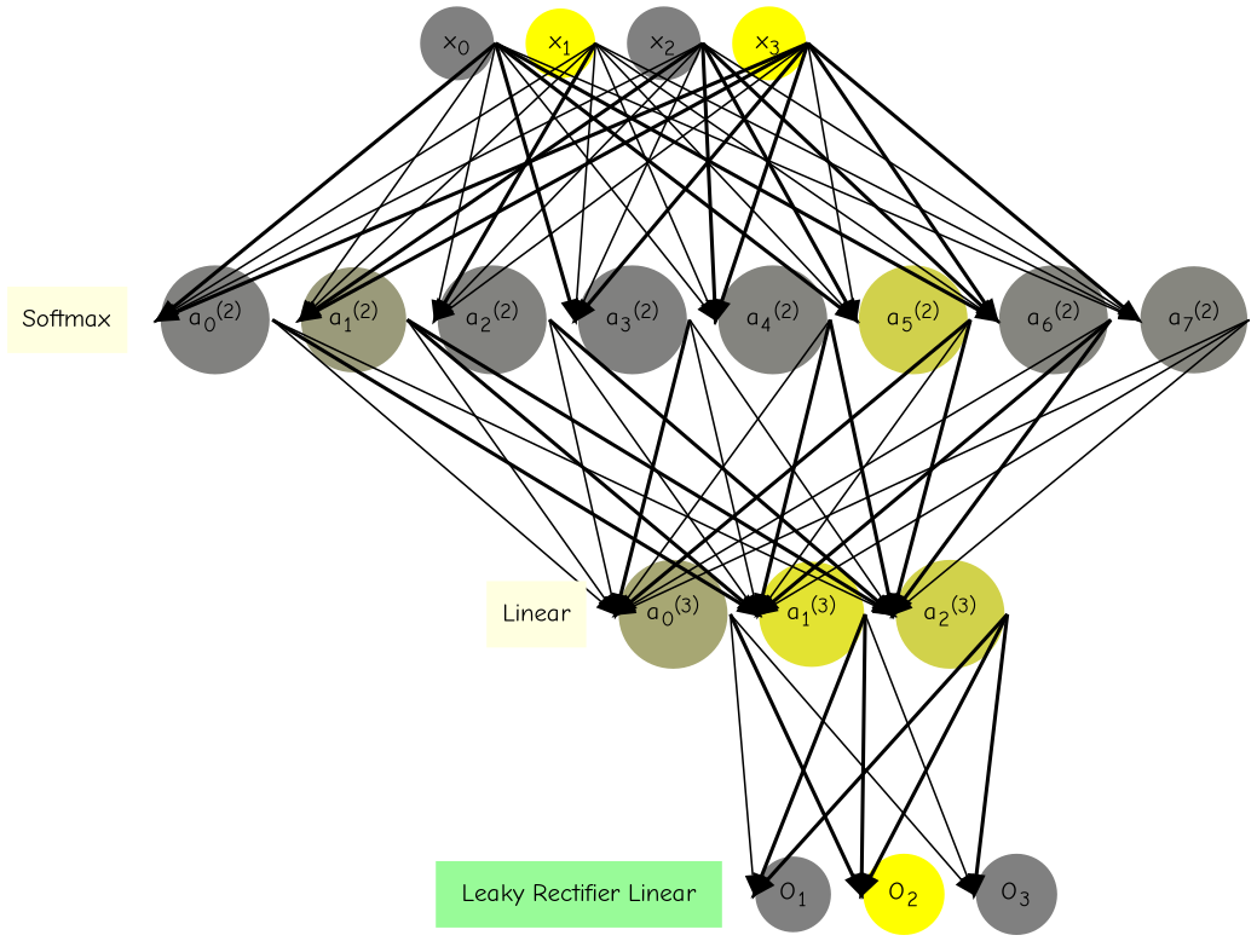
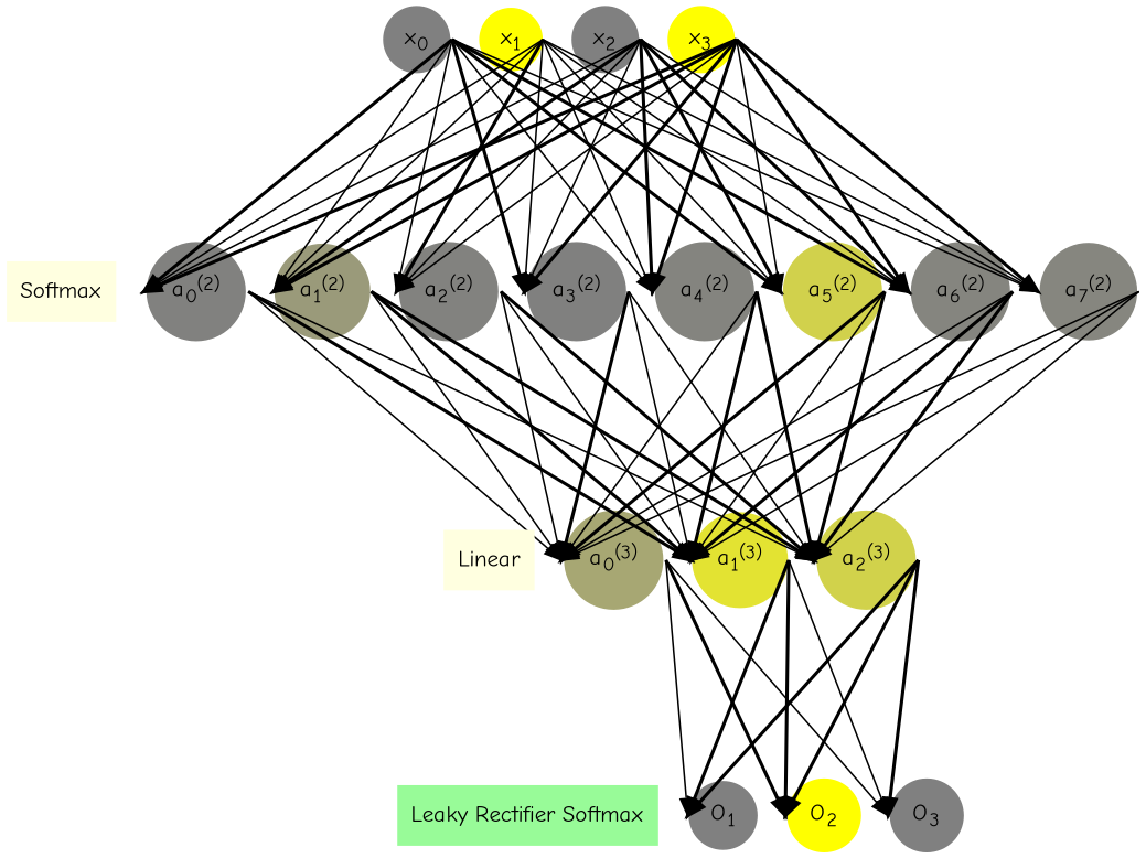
  digraph {
    rankdir=TB
    ranksep=1.4
    splines=false
    fontname="Comic Neue"
    node [color="0.1667, 0.0, 0.5" fillcolor="0.1667, 0.0, 0.5" shape=circle style=filled fontname="Comic Neue"]
    edge [headport=w style=solid tailport=e fontname="Comic Neue"]
    n1 [label=<x<sub>0</sub>>]
    n2 [color="0.1667, 1.0, 1.0" fillcolor="0.1667, 1.0, 1.0" label=<x<sub>1</sub>>]
    n3 [label=<x<sub>2</sub>>]
    n4 [color="0.1667, 1.0, 1.0" fillcolor="0.1667, 1.0, 1.0" label=<x<sub>3</sub>>]
    n5 [color="0.1667, 0.011234, 0.505617" fillcolor="0.1667, 0.011234, 0.505617" label=<a<sub>0</sub><sup>(2)</sup>>]
    n6 [color="0.1667, 0.205251, 0.602625" fillcolor="0.1667, 0.205251, 0.602625" label=<a<sub>1</sub><sup>(2)</sup>>]
    n7 [color="0.1667, 0.023244, 0.511622" fillcolor="0.1667, 0.023244, 0.511622" label=<a<sub>2</sub><sup>(2)</sup>>]
    n8 [color="0.1667, 0.000644, 0.500322" fillcolor="0.1667, 0.000644, 0.500322" label=<a<sub>3</sub><sup>(2)</sup>>]
    n9 [color="0.1667, 0.032488, 0.516244" fillcolor="0.1667, 0.032488, 0.516244" label=<a<sub>4</sub><sup>(2)</sup>>]
    n10 [color="0.1667, 0.633151, 0.816575" fillcolor="0.1667, 0.633151, 0.816575" label=<a<sub>5</sub><sup>(2)</sup>>]
    n11 [color="0.1667, 0.042284, 0.521142" fillcolor="0.1667, 0.042284, 0.521142" label=<a<sub>6</sub><sup>(2)</sup>>]
    n12 [color="0.1667, 0.051705, 0.525853" fillcolor="0.1667, 0.051705, 0.525853" label=<a<sub>7</sub><sup>(2)</sup>>]
    n13 [color="0.1667, 0.310217, 0.655109" fillcolor="0.1667, 0.310217, 0.655109" label=<a<sub>0</sub><sup>(3)</sup>>]
    n14 [color="0.1667, 0.779128, 0.889564" fillcolor="0.1667, 0.779128, 0.889564" label=<a<sub>1</sub><sup>(3)</sup>>]
    n15 [color="0.1667, 0.640780, 0.820390" fillcolor="0.1667, 0.640780, 0.820390" label=<a<sub>2</sub><sup>(3)</sup>>]
    n16 [label=<O<sub>1</sub>>]
    n17 [color="0.1667, 1.0, 1.0" fillcolor="0.1667, 1.0, 1.0" label=<O<sub>2</sub>>]
    n18 [label=<O<sub>3</sub>>]
    n19 [label=Softmax shape=plaintext fillcolor=lightyellow color=""]
    n20 [label=Linear shape=plaintext fillcolor=lightyellow color=""]
-   n21 [label="Leaky Rectifier Linear" shape=plaintext fillcolor=palegreen color=""]
+   n21 [label="Leaky Rectifier Softmax" shape=plaintext fillcolor=palegreen color=""]
    subgraph sub_1 {
      n1
    }
    subgraph sub_2 {
      n2
    }
    subgraph sub_3 {
      n3
    }
    subgraph sub_4 {
      n4
    }
    subgraph sub_5 {
      n5
    }
    subgraph sub_6 {
      n6
    }
    subgraph sub_7 {
      n7
    }
    subgraph sub_8 {
      n8
    }
    subgraph sub_9 {
      n9
    }
    subgraph sub_10 {
      n10
    }
    subgraph sub_11 {
      n11
    }
    subgraph sub_12 {
      n12
    }
    subgraph sub_13 {
      n13
    }
    subgraph sub_14 {
      n14
    }
    subgraph sub_15 {
      n15
    }
    subgraph sub_16 {
      n16
    }
    subgraph sub_17 {
      n17
    }
    subgraph sub_18 {
      n18
    }
    subgraph sub_19 {
      rank=same
      n1
      n2
      n3
      n4
    }
    subgraph sub_20 {
      rank=same
      n5
      n6
      n7
      n8
      n9
      n10
      n11
      n12
    }
    subgraph sub_21 {
      rank=same
      n13
      n14
      n15
    }
    subgraph sub_22 {
      rank=same
      n16
      n17
      n18
    }
    subgraph sub_23 {
      rank=same
      n5
      n19
    }
    subgraph sub_24 {
      rank=same
      n13
      n20
    }
    subgraph sub_25 {
      rank=same
      n16
      n21
    }
    n1 -> n2 [style=invis]
    n1 -> n5 [style=bold]
    n1 -> n6
    n1 -> n7
    n1 -> n8 [style=bold]
    n1 -> n9
    n1 -> n10 [style=bold]
    n1 -> n11 [style=bold]
    n1 -> n12
    n2 -> n3 [style=invis]
    n2 -> n5
    n2 -> n6
    n2 -> n7 [style=bold]
    n2 -> n8
    n2 -> n9
    n2 -> n10
    n2 -> n11
    n2 -> n12
    n3 -> n4 [style=invis]
    n3 -> n5
    n3 -> n6 [style=bold]
    n3 -> n7
    n3 -> n8
    n3 -> n9 [style=bold]
    n3 -> n10 [style=bold]
    n3 -> n11 [style=bold]
    n3 -> n12
    n4 -> n5 [style=bold]
    n4 -> n6 [style=bold]
    n4 -> n7
    n4 -> n8 [style=bold]
    n4 -> n9 [style=bold]
    n4 -> n10
    n4 -> n11 [style=bold]
    n4 -> n12 [style=bold]
    n5 -> n6 [style=invis]
    n5 -> n13
    n5 -> n14 [style=bold]
    n5 -> n15
    n6 -> n7 [style=invis]
    n6 -> n13
    n6 -> n14 [style=bold]
    n6 -> n15 [style=bold]
    n7 -> n8 [style=invis]
    n7 -> n13
    n7 -> n14
    n7 -> n15 [style=bold]
    n8 -> n9 [style=invis]
    n8 -> n13 [style=bold]
    n8 -> n14
    n8 -> n15
    n9 -> n10 [style=invis]
    n9 -> n13
    n9 -> n14 [style=bold]
    n9 -> n15 [style=bold]
    n10 -> n11 [style=invis]
    n10 -> n13 [style=bold]
    n10 -> n14
    n10 -> n15 [style=bold]
    n11 -> n12 [style=invis]
    n11 -> n13
    n11 -> n14 [style=bold]
    n11 -> n15 [style=bold]
    n12 -> n13
    n12 -> n14
    n12 -> n15
    n13 -> n14 [style=invis]
    n13 -> n16
    n13 -> n17 [style=bold]
    n13 -> n18
    n14 -> n15 [style=invis]
    n14 -> n16 [style=bold]
    n14 -> n17 [style=bold]
    n14 -> n18
    n15 -> n16 [style=bold]
    n15 -> n17 [style=bold]
    n15 -> n18 [style=bold]
    n16 -> n17 [style=invis]
    n17 -> n18 [style=invis]
    n19 -> n5 [style=invis]
    n20 -> n13 [style=invis]
    n21 -> n16 [style=invis]
  }
